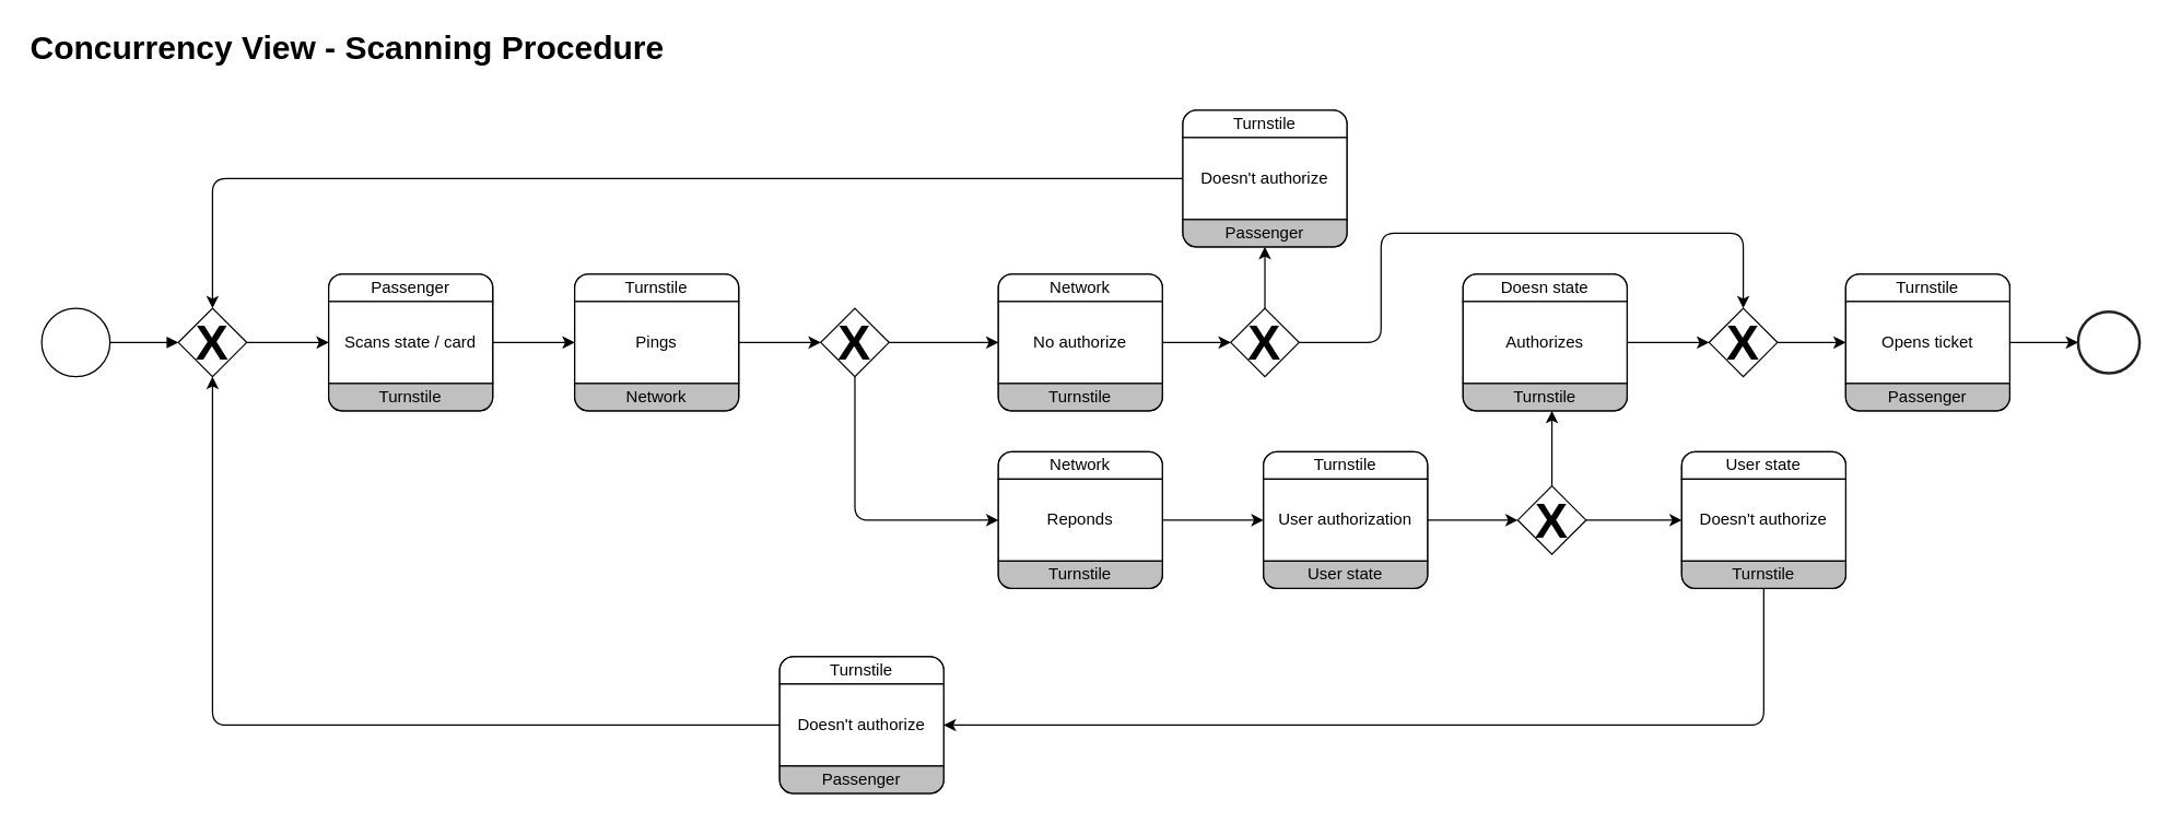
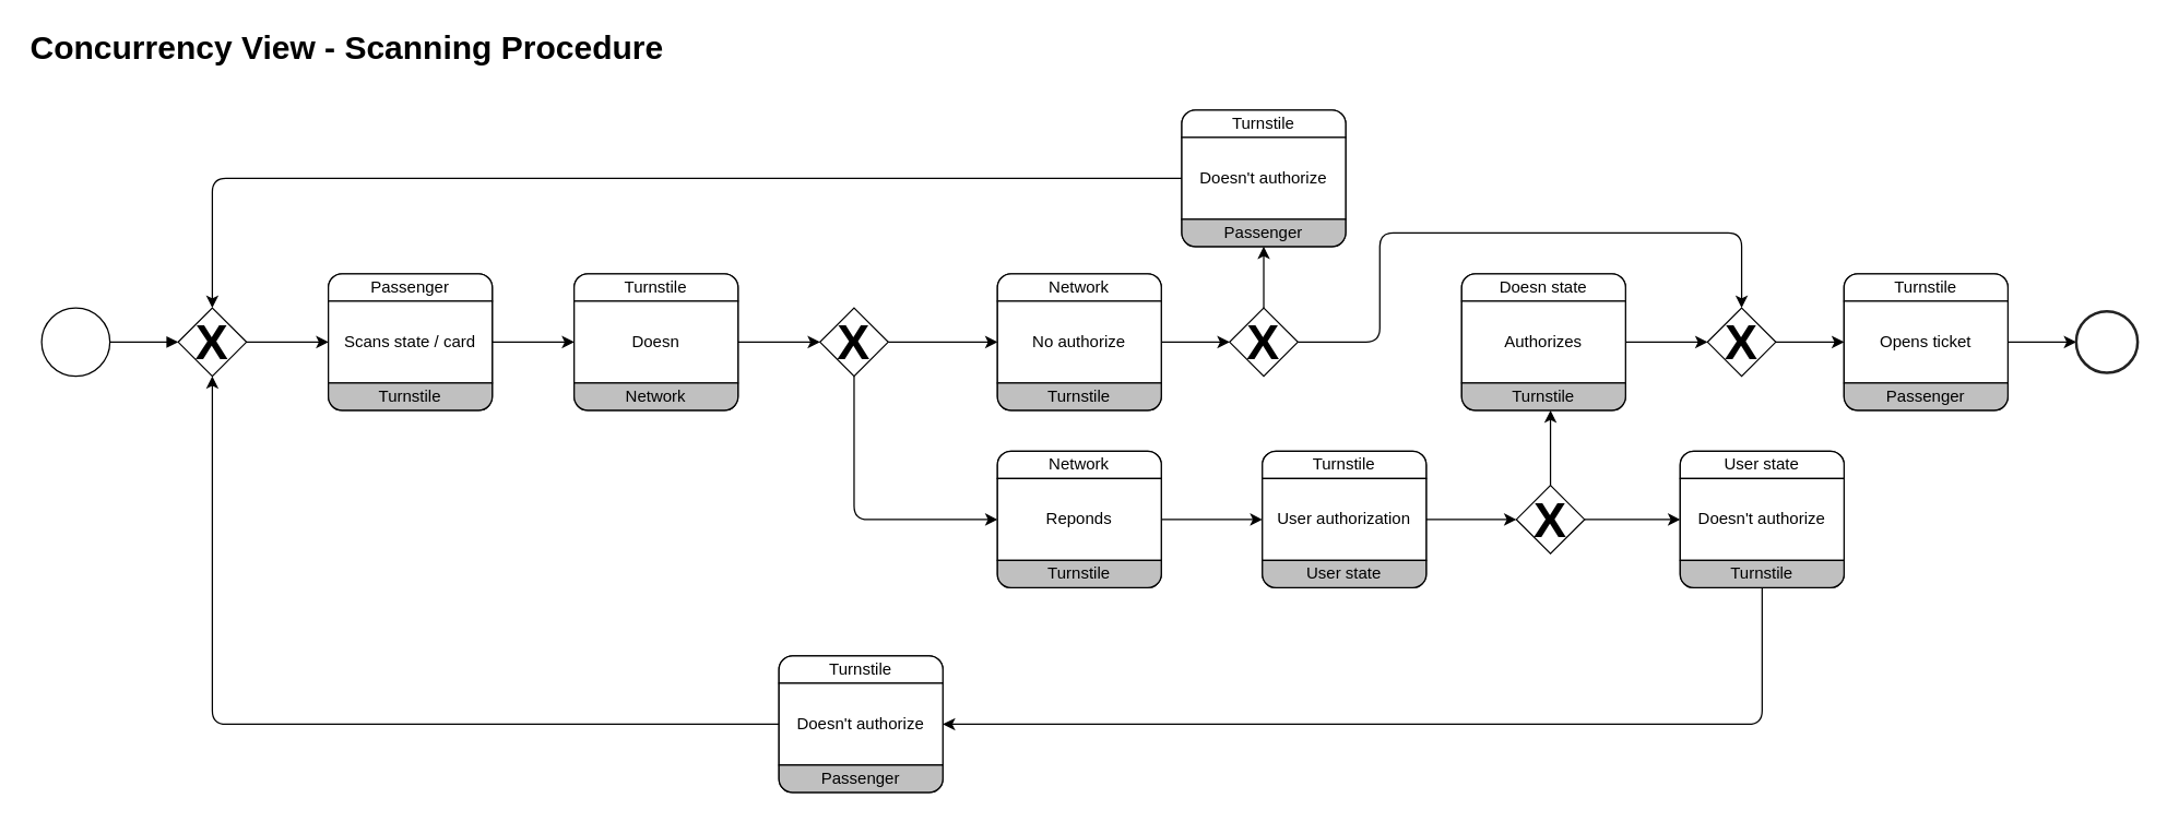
  <mxCell id="0" />
  <mxCell id="1" parent="0" />
  <mxCell id="2" style="edgeStyle=none;html=1;exitX=1;exitY=0.5;exitDx=0;exitDy=0;entryX=0;entryY=0.5;entryDx=0;entryDy=0;fontSize=36;" parent="1" source="3" target="10" edge="1"><mxGeometry relative="1" as="geometry" /></mxCell>
  <mxCell id="3" value="" style="rounded=1;whiteSpace=wrap;html=1;container=1;collapsible=0;absoluteArcSize=1;arcSize=20;childLayout=stackLayout;horizontal=1;horizontalStack=0;resizeParent=1;resizeParentMax=0;resizeLast=0;" parent="1" vertex="1"><mxGeometry x="240" y="200" width="120" height="100" as="geometry" /></mxCell>
  <mxCell id="4" value="Passenger" style="whiteSpace=wrap;connectable=0;html=1;shape=mxgraph.basic.rect;size=10;rectStyle=rounded;bottomRightStyle=square;bottomLeftStyle=square;part=1;" parent="3" vertex="1"><mxGeometry width="120" height="20" as="geometry" /></mxCell>
  <mxCell id="5" value="Scans state / card" style="shape=mxgraph.bpmn.task;part=1;taskMarker=abstract;connectable=0;whiteSpace=wrap;html=1;" parent="3" vertex="1"><mxGeometry y="20" width="120" height="60" as="geometry" /></mxCell>
  <mxCell id="6" value="Turnstile" style="whiteSpace=wrap;connectable=0;html=1;shape=mxgraph.basic.rect;size=10;rectStyle=rounded;topRightStyle=square;topLeftStyle=square;fillColor=#C0C0C0;part=1;" parent="3" vertex="1"><mxGeometry y="80" width="120" height="20" as="geometry" /></mxCell>
  <mxCell id="7" style="edgeStyle=none;html=1;exitX=1;exitY=0.5;exitDx=0;exitDy=0;entryX=0;entryY=0.5;entryDx=0;entryDy=0;fontSize=36;startArrow=none;" parent="1" source="46" target="3" edge="1"><mxGeometry relative="1" as="geometry" /></mxCell>
  <mxCell id="8" value="" style="ellipse;whiteSpace=wrap;html=1;aspect=fixed;fontSize=36;" parent="1" vertex="1"><mxGeometry x="30" y="225" width="50" height="50" as="geometry" /></mxCell>
  <mxCell id="9" style="edgeStyle=orthogonalEdgeStyle;html=1;exitX=1;exitY=0.5;exitDx=0;exitDy=0;entryX=0;entryY=0.5;entryDx=0;entryDy=0;fontSize=36;" parent="1" source="10" target="21" edge="1"><mxGeometry relative="1" as="geometry" /></mxCell>
  <mxCell id="10" value="" style="rounded=1;whiteSpace=wrap;html=1;container=1;collapsible=0;absoluteArcSize=1;arcSize=20;childLayout=stackLayout;horizontal=1;horizontalStack=0;resizeParent=1;resizeParentMax=0;resizeLast=0;" parent="1" vertex="1"><mxGeometry x="420" y="200" width="120" height="100" as="geometry" /></mxCell>
  <mxCell id="11" value="Turnstile" style="whiteSpace=wrap;connectable=0;html=1;shape=mxgraph.basic.rect;size=10;rectStyle=rounded;bottomRightStyle=square;bottomLeftStyle=square;part=1;" parent="10" vertex="1"><mxGeometry width="120" height="20" as="geometry" /></mxCell>
- <mxCell id="12" value="Pings" style="shape=mxgraph.bpmn.task;part=1;taskMarker=abstract;connectable=0;whiteSpace=wrap;html=1;" parent="10" vertex="1"><mxGeometry y="20" width="120" height="60" as="geometry" /></mxCell>
+ <mxCell id="12" value="Doesn" style="shape=mxgraph.bpmn.task;part=1;taskMarker=abstract;connectable=0;whiteSpace=wrap;html=1;" parent="10" vertex="1"><mxGeometry y="20" width="120" height="60" as="geometry" /></mxCell>
  <mxCell id="13" value="Network" style="whiteSpace=wrap;connectable=0;html=1;shape=mxgraph.basic.rect;size=10;rectStyle=rounded;topRightStyle=square;topLeftStyle=square;fillColor=#C0C0C0;part=1;" parent="10" vertex="1"><mxGeometry y="80" width="120" height="20" as="geometry" /></mxCell>
  <mxCell id="14" style="edgeStyle=orthogonalEdgeStyle;html=1;exitX=1;exitY=0.5;exitDx=0;exitDy=0;fontSize=9;" parent="1" source="15" edge="1"><mxGeometry relative="1" as="geometry"><mxPoint x="900" y="250" as="targetPoint" /></mxGeometry></mxCell>
  <mxCell id="15" value="" style="rounded=1;whiteSpace=wrap;html=1;container=1;collapsible=0;absoluteArcSize=1;arcSize=20;childLayout=stackLayout;horizontal=1;horizontalStack=0;resizeParent=1;resizeParentMax=0;resizeLast=0;" parent="1" vertex="1"><mxGeometry x="730" y="200" width="120" height="100" as="geometry" /></mxCell>
  <mxCell id="16" value="Network" style="whiteSpace=wrap;connectable=0;html=1;shape=mxgraph.basic.rect;size=10;rectStyle=rounded;bottomRightStyle=square;bottomLeftStyle=square;part=1;" parent="15" vertex="1"><mxGeometry width="120" height="20" as="geometry" /></mxCell>
  <mxCell id="17" value="No authorize" style="shape=mxgraph.bpmn.task;part=1;taskMarker=abstract;connectable=0;whiteSpace=wrap;html=1;" parent="15" vertex="1"><mxGeometry y="20" width="120" height="60" as="geometry" /></mxCell>
  <mxCell id="18" value="Turnstile" style="whiteSpace=wrap;connectable=0;html=1;shape=mxgraph.basic.rect;size=10;rectStyle=rounded;topRightStyle=square;topLeftStyle=square;fillColor=#C0C0C0;part=1;" parent="15" vertex="1"><mxGeometry y="80" width="120" height="20" as="geometry" /></mxCell>
  <mxCell id="19" style="edgeStyle=orthogonalEdgeStyle;html=1;exitX=0.5;exitY=1;exitDx=0;exitDy=0;entryX=0;entryY=0.5;entryDx=0;entryDy=0;fontSize=36;" parent="1" source="21" target="23" edge="1"><mxGeometry relative="1" as="geometry" /></mxCell>
  <mxCell id="20" style="edgeStyle=orthogonalEdgeStyle;html=1;exitX=1;exitY=0.5;exitDx=0;exitDy=0;fontSize=36;entryX=0;entryY=0.5;entryDx=0;entryDy=0;" parent="1" source="21" target="15" edge="1"><mxGeometry relative="1" as="geometry"><mxPoint x="690" y="250" as="targetPoint" /></mxGeometry></mxCell>
  <mxCell id="21" value="&lt;font style=&quot;font-size: 36px;&quot;&gt;&lt;b style=&quot;&quot;&gt;X&lt;/b&gt;&lt;/font&gt;" style="rhombus;whiteSpace=wrap;html=1;" parent="1" vertex="1"><mxGeometry x="600" y="225" width="50" height="50" as="geometry" /></mxCell>
  <mxCell id="22" style="edgeStyle=orthogonalEdgeStyle;html=1;exitX=1;exitY=0.5;exitDx=0;exitDy=0;fontSize=9;entryX=0;entryY=0.5;entryDx=0;entryDy=0;" parent="1" source="23" target="28" edge="1"><mxGeometry relative="1" as="geometry"><mxPoint x="910" y="380" as="targetPoint" /></mxGeometry></mxCell>
  <mxCell id="23" value="" style="rounded=1;whiteSpace=wrap;html=1;container=1;collapsible=0;absoluteArcSize=1;arcSize=20;childLayout=stackLayout;horizontal=1;horizontalStack=0;resizeParent=1;resizeParentMax=0;resizeLast=0;" parent="1" vertex="1"><mxGeometry x="730" y="330" width="120" height="100" as="geometry" /></mxCell>
  <mxCell id="24" value="Network" style="whiteSpace=wrap;connectable=0;html=1;shape=mxgraph.basic.rect;size=10;rectStyle=rounded;bottomRightStyle=square;bottomLeftStyle=square;part=1;" parent="23" vertex="1"><mxGeometry width="120" height="20" as="geometry" /></mxCell>
  <mxCell id="25" value="Reponds" style="shape=mxgraph.bpmn.task;part=1;taskMarker=abstract;connectable=0;whiteSpace=wrap;html=1;" parent="23" vertex="1"><mxGeometry y="20" width="120" height="60" as="geometry" /></mxCell>
  <mxCell id="26" value="Turnstile" style="whiteSpace=wrap;connectable=0;html=1;shape=mxgraph.basic.rect;size=10;rectStyle=rounded;topRightStyle=square;topLeftStyle=square;fillColor=#C0C0C0;part=1;" parent="23" vertex="1"><mxGeometry y="80" width="120" height="20" as="geometry" /></mxCell>
  <mxCell id="27" style="edgeStyle=orthogonalEdgeStyle;html=1;exitX=1;exitY=0.5;exitDx=0;exitDy=0;entryX=0;entryY=0.5;entryDx=0;entryDy=0;fontSize=9;" parent="1" source="28" edge="1"><mxGeometry relative="1" as="geometry"><mxPoint x="1110" y="380" as="targetPoint" /></mxGeometry></mxCell>
  <mxCell id="28" value="" style="rounded=1;whiteSpace=wrap;html=1;container=1;collapsible=0;absoluteArcSize=1;arcSize=20;childLayout=stackLayout;horizontal=1;horizontalStack=0;resizeParent=1;resizeParentMax=0;resizeLast=0;" parent="1" vertex="1"><mxGeometry x="924" y="330" width="120" height="100" as="geometry" /></mxCell>
  <mxCell id="29" value="Turnstile" style="whiteSpace=wrap;connectable=0;html=1;shape=mxgraph.basic.rect;size=10;rectStyle=rounded;bottomRightStyle=square;bottomLeftStyle=square;part=1;" parent="28" vertex="1"><mxGeometry width="120" height="20" as="geometry" /></mxCell>
  <mxCell id="30" value="User authorization" style="shape=mxgraph.bpmn.task;part=1;taskMarker=abstract;connectable=0;whiteSpace=wrap;html=1;" parent="28" vertex="1"><mxGeometry y="20" width="120" height="60" as="geometry" /></mxCell>
  <mxCell id="31" value="User state" style="whiteSpace=wrap;connectable=0;html=1;shape=mxgraph.basic.rect;size=10;rectStyle=rounded;topRightStyle=square;topLeftStyle=square;fillColor=#C0C0C0;part=1;" parent="28" vertex="1"><mxGeometry y="80" width="120" height="20" as="geometry" /></mxCell>
  <mxCell id="32" style="edgeStyle=orthogonalEdgeStyle;html=1;exitX=0.5;exitY=0;exitDx=0;exitDy=0;fontSize=9;" parent="1" source="34" edge="1"><mxGeometry relative="1" as="geometry"><mxPoint x="1135" y="300" as="targetPoint" /></mxGeometry></mxCell>
  <mxCell id="33" style="edgeStyle=orthogonalEdgeStyle;html=1;exitX=1;exitY=0.5;exitDx=0;exitDy=0;entryX=0;entryY=0.5;entryDx=0;entryDy=0;fontSize=9;" parent="1" source="34" target="41" edge="1"><mxGeometry relative="1" as="geometry" /></mxCell>
  <mxCell id="34" value="&lt;font style=&quot;font-size: 36px;&quot;&gt;&lt;b style=&quot;&quot;&gt;X&lt;/b&gt;&lt;/font&gt;" style="rhombus;whiteSpace=wrap;html=1;" parent="1" vertex="1"><mxGeometry x="1110" y="355" width="50" height="50" as="geometry" /></mxCell>
  <mxCell id="35" style="edgeStyle=orthogonalEdgeStyle;html=1;exitX=1;exitY=0.5;exitDx=0;exitDy=0;fontSize=9;entryX=0;entryY=0.5;entryDx=0;entryDy=0;" parent="1" source="36" target="67" edge="1"><mxGeometry relative="1" as="geometry"><mxPoint x="1280" y="250" as="targetPoint" /></mxGeometry></mxCell>
  <mxCell id="36" value="" style="rounded=1;whiteSpace=wrap;html=1;container=1;collapsible=0;absoluteArcSize=1;arcSize=20;childLayout=stackLayout;horizontal=1;horizontalStack=0;resizeParent=1;resizeParentMax=0;resizeLast=0;" parent="1" vertex="1"><mxGeometry x="1070" y="200" width="120" height="100" as="geometry" /></mxCell>
  <mxCell id="37" value="Doesn state" style="whiteSpace=wrap;connectable=0;html=1;shape=mxgraph.basic.rect;size=10;rectStyle=rounded;bottomRightStyle=square;bottomLeftStyle=square;part=1;" parent="36" vertex="1"><mxGeometry width="120" height="20" as="geometry" /></mxCell>
  <mxCell id="38" value="Authorizes" style="shape=mxgraph.bpmn.task;part=1;taskMarker=abstract;connectable=0;whiteSpace=wrap;html=1;" parent="36" vertex="1"><mxGeometry y="20" width="120" height="60" as="geometry" /></mxCell>
  <mxCell id="39" value="Turnstile" style="whiteSpace=wrap;connectable=0;html=1;shape=mxgraph.basic.rect;size=10;rectStyle=rounded;topRightStyle=square;topLeftStyle=square;fillColor=#C0C0C0;part=1;" parent="36" vertex="1"><mxGeometry y="80" width="120" height="20" as="geometry" /></mxCell>
  <mxCell id="40" style="edgeStyle=orthogonalEdgeStyle;html=1;exitX=0.5;exitY=1;exitDx=0;exitDy=0;entryX=1;entryY=0.5;entryDx=0;entryDy=0;fontSize=9;" parent="1" source="41" target="62" edge="1"><mxGeometry relative="1" as="geometry"><Array as="points"><mxPoint x="1290" y="530" /></Array></mxGeometry></mxCell>
  <mxCell id="41" value="" style="rounded=1;whiteSpace=wrap;html=1;container=1;collapsible=0;absoluteArcSize=1;arcSize=20;childLayout=stackLayout;horizontal=1;horizontalStack=0;resizeParent=1;resizeParentMax=0;resizeLast=0;" parent="1" vertex="1"><mxGeometry x="1230" y="330" width="120" height="100" as="geometry" /></mxCell>
  <mxCell id="42" value="User state" style="whiteSpace=wrap;connectable=0;html=1;shape=mxgraph.basic.rect;size=10;rectStyle=rounded;bottomRightStyle=square;bottomLeftStyle=square;part=1;" parent="41" vertex="1"><mxGeometry width="120" height="20" as="geometry" /></mxCell>
  <mxCell id="43" value="Doesn't authorize" style="shape=mxgraph.bpmn.task;part=1;taskMarker=abstract;connectable=0;whiteSpace=wrap;html=1;" parent="41" vertex="1"><mxGeometry y="20" width="120" height="60" as="geometry" /></mxCell>
  <mxCell id="44" value="Turnstile" style="whiteSpace=wrap;connectable=0;html=1;shape=mxgraph.basic.rect;size=10;rectStyle=rounded;topRightStyle=square;topLeftStyle=square;fillColor=#C0C0C0;part=1;" parent="41" vertex="1"><mxGeometry y="80" width="120" height="20" as="geometry" /></mxCell>
  <mxCell id="45" value="" style="edgeStyle=none;html=1;exitX=1;exitY=0.5;exitDx=0;exitDy=0;fontSize=36;endArrow=block;entryX=0;entryY=0.5;entryDx=0;entryDy=0;endFill=1;" parent="1" source="8" target="46" edge="1"><mxGeometry relative="1" as="geometry"><mxPoint x="80" y="250" as="sourcePoint" /><mxPoint x="90" y="340" as="targetPoint" /></mxGeometry></mxCell>
  <mxCell id="46" value="&lt;font style=&quot;font-size: 36px;&quot;&gt;&lt;b style=&quot;&quot;&gt;X&lt;/b&gt;&lt;/font&gt;" style="rhombus;whiteSpace=wrap;html=1;" parent="1" vertex="1"><mxGeometry x="130" y="225" width="50" height="50" as="geometry" /></mxCell>
  <mxCell id="47" style="edgeStyle=orthogonalEdgeStyle;html=1;exitX=1;exitY=0.5;exitDx=0;exitDy=0;fontSize=9;" parent="1" source="48" edge="1"><mxGeometry relative="1" as="geometry"><mxPoint x="1520" y="250" as="targetPoint" /></mxGeometry></mxCell>
  <mxCell id="48" value="" style="rounded=1;whiteSpace=wrap;html=1;container=1;collapsible=0;absoluteArcSize=1;arcSize=20;childLayout=stackLayout;horizontal=1;horizontalStack=0;resizeParent=1;resizeParentMax=0;resizeLast=0;" parent="1" vertex="1"><mxGeometry x="1350" y="200" width="120" height="100" as="geometry" /></mxCell>
  <mxCell id="49" value="Turnstile" style="whiteSpace=wrap;connectable=0;html=1;shape=mxgraph.basic.rect;size=10;rectStyle=rounded;bottomRightStyle=square;bottomLeftStyle=square;part=1;" parent="48" vertex="1"><mxGeometry width="120" height="20" as="geometry" /></mxCell>
  <mxCell id="50" value="Opens ticket" style="shape=mxgraph.bpmn.task;part=1;taskMarker=abstract;connectable=0;whiteSpace=wrap;html=1;" parent="48" vertex="1"><mxGeometry y="20" width="120" height="60" as="geometry" /></mxCell>
  <mxCell id="51" value="Passenger" style="whiteSpace=wrap;connectable=0;html=1;shape=mxgraph.basic.rect;size=10;rectStyle=rounded;topRightStyle=square;topLeftStyle=square;fillColor=#C0C0C0;part=1;" parent="48" vertex="1"><mxGeometry y="80" width="120" height="20" as="geometry" /></mxCell>
  <mxCell id="52" value="" style="html=1;verticalLabelPosition=bottom;labelBackgroundColor=#ffffff;verticalAlign=top;shadow=0;dashed=0;strokeWidth=2;shape=mxgraph.ios7.misc.circle;strokeColor=#222222;fillColor=none;fontSize=36;" parent="1" vertex="1"><mxGeometry x="1520" y="227.5" width="45" height="45" as="geometry" /></mxCell>
  <mxCell id="53" style="edgeStyle=orthogonalEdgeStyle;html=1;exitX=1;exitY=0.5;exitDx=0;exitDy=0;fontSize=9;entryX=0.5;entryY=0;entryDx=0;entryDy=0;" parent="1" source="55" target="67" edge="1"><mxGeometry relative="1" as="geometry"><mxPoint x="1230" y="210" as="targetPoint" /><Array as="points"><mxPoint x="1010" y="250" /><mxPoint x="1010" y="170" /><mxPoint x="1275" y="170" /></Array></mxGeometry></mxCell>
  <mxCell id="54" style="edgeStyle=orthogonalEdgeStyle;html=1;exitX=0.5;exitY=0;exitDx=0;exitDy=0;entryX=0.5;entryY=1;entryDx=0;entryDy=0;fontSize=9;" parent="1" source="55" target="57" edge="1"><mxGeometry relative="1" as="geometry" /></mxCell>
  <mxCell id="55" value="&lt;font style=&quot;font-size: 36px;&quot;&gt;&lt;b style=&quot;&quot;&gt;X&lt;/b&gt;&lt;/font&gt;" style="rhombus;whiteSpace=wrap;html=1;" parent="1" vertex="1"><mxGeometry x="900" y="225" width="50" height="50" as="geometry" /></mxCell>
  <mxCell id="56" style="edgeStyle=orthogonalEdgeStyle;html=1;exitX=0;exitY=0.5;exitDx=0;exitDy=0;entryX=0.5;entryY=0;entryDx=0;entryDy=0;fontSize=9;" parent="1" source="57" target="46" edge="1"><mxGeometry relative="1" as="geometry" /></mxCell>
  <mxCell id="57" value="" style="rounded=1;whiteSpace=wrap;html=1;container=1;collapsible=0;absoluteArcSize=1;arcSize=20;childLayout=stackLayout;horizontal=1;horizontalStack=0;resizeParent=1;resizeParentMax=0;resizeLast=0;" parent="1" vertex="1"><mxGeometry x="865" y="80" width="120" height="100" as="geometry" /></mxCell>
  <mxCell id="58" value="Turnstile" style="whiteSpace=wrap;connectable=0;html=1;shape=mxgraph.basic.rect;size=10;rectStyle=rounded;bottomRightStyle=square;bottomLeftStyle=square;part=1;" parent="57" vertex="1"><mxGeometry width="120" height="20" as="geometry" /></mxCell>
  <mxCell id="59" value="Doesn't authorize" style="shape=mxgraph.bpmn.task;part=1;taskMarker=abstract;connectable=0;whiteSpace=wrap;html=1;" parent="57" vertex="1"><mxGeometry y="20" width="120" height="60" as="geometry" /></mxCell>
  <mxCell id="60" value="Passenger" style="whiteSpace=wrap;connectable=0;html=1;shape=mxgraph.basic.rect;size=10;rectStyle=rounded;topRightStyle=square;topLeftStyle=square;fillColor=#C0C0C0;part=1;" parent="57" vertex="1"><mxGeometry y="80" width="120" height="20" as="geometry" /></mxCell>
  <mxCell id="61" style="edgeStyle=orthogonalEdgeStyle;html=1;exitX=0;exitY=0.5;exitDx=0;exitDy=0;entryX=0.5;entryY=1;entryDx=0;entryDy=0;fontSize=9;" parent="1" source="62" target="46" edge="1"><mxGeometry relative="1" as="geometry" /></mxCell>
  <mxCell id="62" value="" style="rounded=1;whiteSpace=wrap;html=1;container=1;collapsible=0;absoluteArcSize=1;arcSize=20;childLayout=stackLayout;horizontal=1;horizontalStack=0;resizeParent=1;resizeParentMax=0;resizeLast=0;" parent="1" vertex="1"><mxGeometry x="570" y="480" width="120" height="100" as="geometry" /></mxCell>
  <mxCell id="63" value="Turnstile" style="whiteSpace=wrap;connectable=0;html=1;shape=mxgraph.basic.rect;size=10;rectStyle=rounded;bottomRightStyle=square;bottomLeftStyle=square;part=1;" parent="62" vertex="1"><mxGeometry width="120" height="20" as="geometry" /></mxCell>
  <mxCell id="64" value="Doesn't authorize" style="shape=mxgraph.bpmn.task;part=1;taskMarker=abstract;connectable=0;whiteSpace=wrap;html=1;" parent="62" vertex="1"><mxGeometry y="20" width="120" height="60" as="geometry" /></mxCell>
  <mxCell id="65" value="Passenger" style="whiteSpace=wrap;connectable=0;html=1;shape=mxgraph.basic.rect;size=10;rectStyle=rounded;topRightStyle=square;topLeftStyle=square;fillColor=#C0C0C0;part=1;" parent="62" vertex="1"><mxGeometry y="80" width="120" height="20" as="geometry" /></mxCell>
  <mxCell id="66" style="edgeStyle=orthogonalEdgeStyle;html=1;exitX=1;exitY=0.5;exitDx=0;exitDy=0;entryX=0;entryY=0.5;entryDx=0;entryDy=0;fontSize=9;" parent="1" source="67" target="48" edge="1"><mxGeometry relative="1" as="geometry" /></mxCell>
  <mxCell id="67" value="&lt;font style=&quot;font-size: 36px;&quot;&gt;&lt;b style=&quot;&quot;&gt;X&lt;/b&gt;&lt;/font&gt;" style="rhombus;whiteSpace=wrap;html=1;" parent="1" vertex="1"><mxGeometry x="1250" y="225" width="50" height="50" as="geometry" /></mxCell>
  <mxCell id="68" value="&lt;h1&gt;Concurrency View - Scanning Procedure&lt;/h1&gt;" style="text;strokeColor=none;align=left;fillColor=none;html=1;verticalAlign=middle;whiteSpace=wrap;rounded=0;" parent="1" vertex="1"><mxGeometry x="20" y="20" width="670" height="30" as="geometry" /></mxCell>
